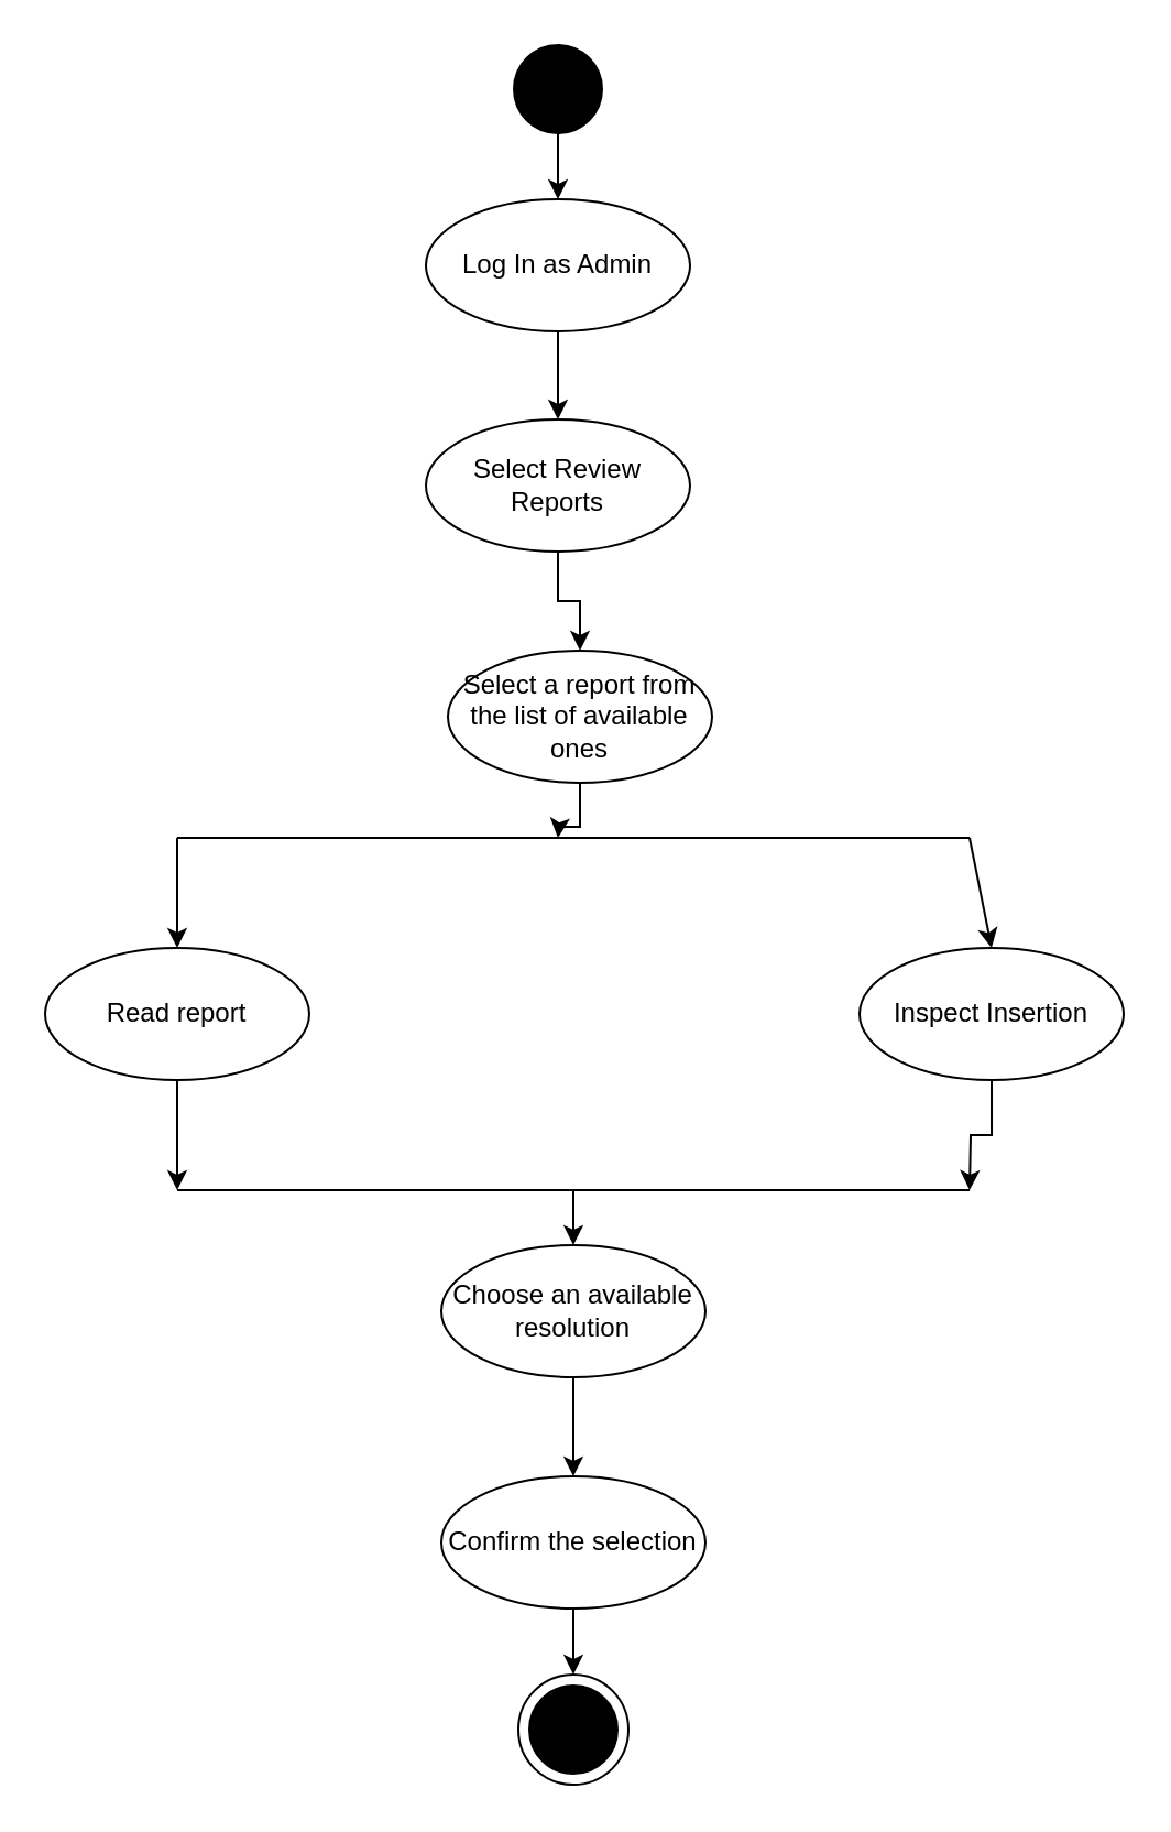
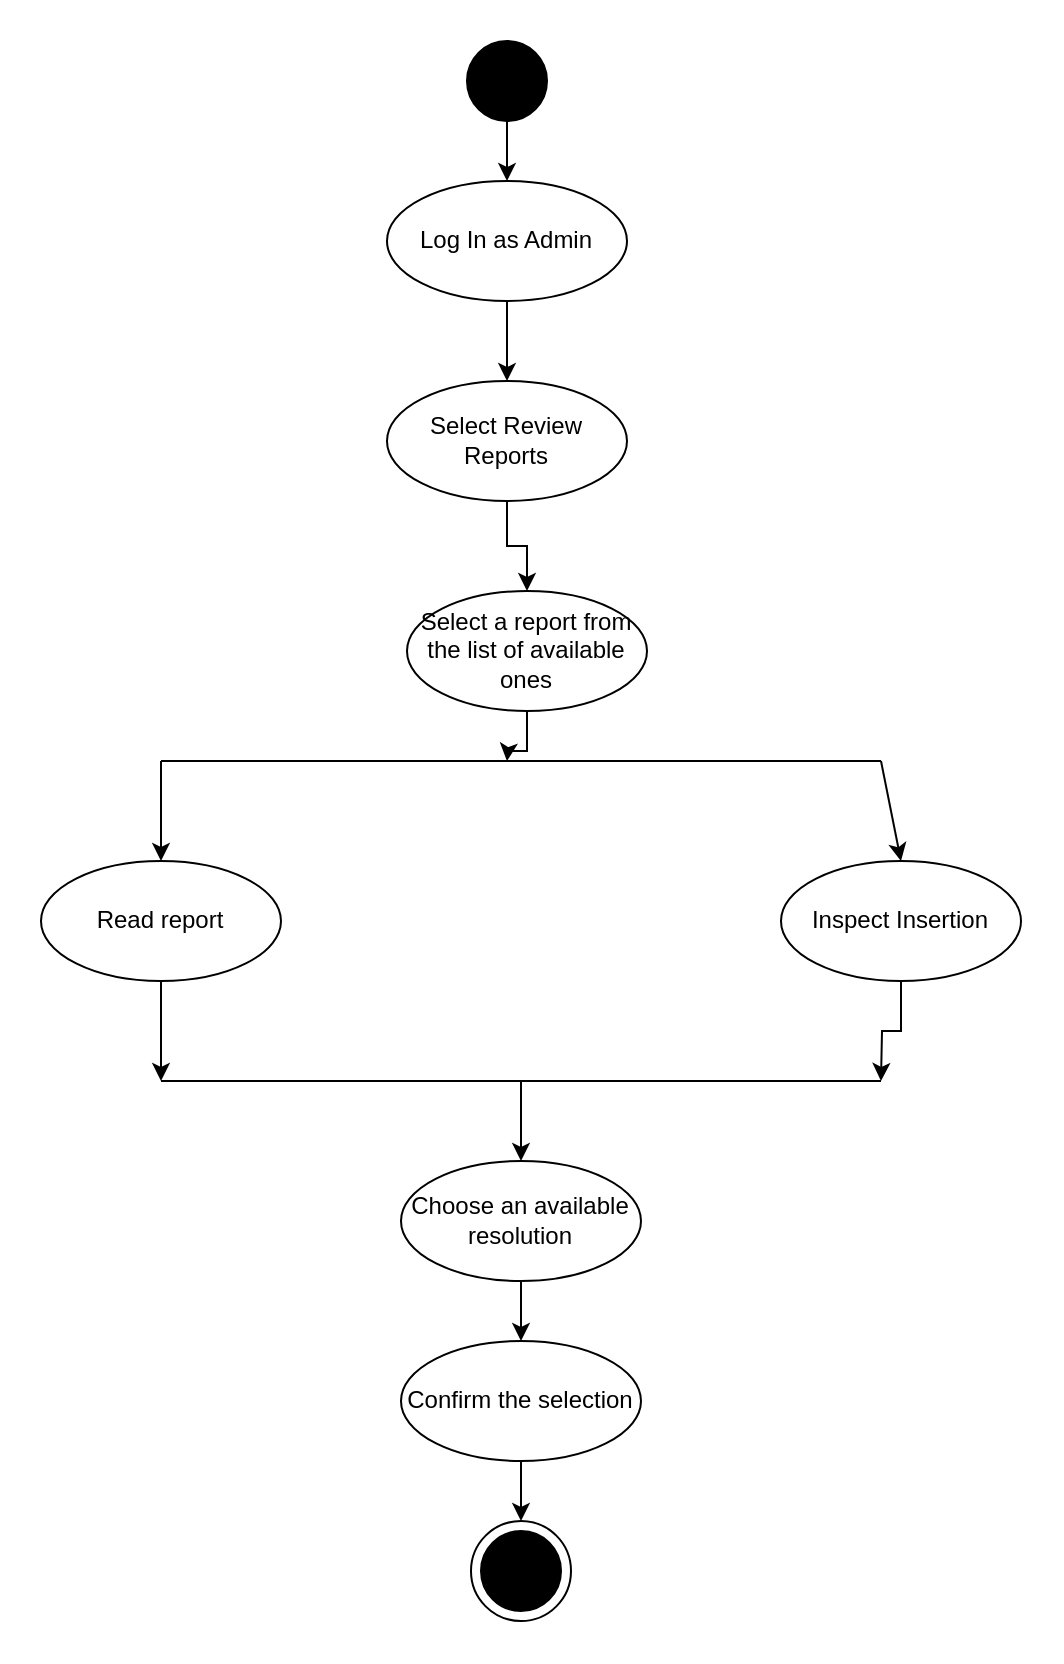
  <mxCell id="0" />
  <mxCell id="1" parent="0" />
  <mxCell id="2" style="edgeStyle=orthogonalEdgeStyle;rounded=0;orthogonalLoop=1;jettySize=auto;html=1;entryX=0.5;entryY=0;entryDx=0;entryDy=0;" edge="1" parent="1" source="3" target="5"><mxGeometry relative="1" as="geometry" /></mxCell>
  <mxCell id="3" value="" style="ellipse;whiteSpace=wrap;html=1;aspect=fixed;fillColor=#000000;" vertex="1" parent="1"><mxGeometry x="233" width="40" height="40" as="geometry" y="20" /></mxCell>
  <mxCell id="4" style="edgeStyle=orthogonalEdgeStyle;rounded=0;orthogonalLoop=1;jettySize=auto;html=1;entryX=0.5;entryY=0;entryDx=0;entryDy=0;" edge="1" parent="1" source="5" target="7"><mxGeometry relative="1" as="geometry" /></mxCell>
  <mxCell id="5" value="Log In as Admin" style="ellipse;whiteSpace=wrap;html=1;fontFamily=Helvetica;fontSize=12;fontColor=#000000;align=center;strokeColor=#000000;fillColor=#FFFFFF;" vertex="1" parent="1"><mxGeometry x="193" y="90" width="120" height="60" as="geometry" /></mxCell>
  <mxCell id="6" style="edgeStyle=orthogonalEdgeStyle;rounded=0;orthogonalLoop=1;jettySize=auto;html=1;entryX=0.5;entryY=0;entryDx=0;entryDy=0;" edge="1" parent="1" source="7" target="9"><mxGeometry relative="1" as="geometry" /></mxCell>
  <mxCell id="7" value="Select Review Reports" style="ellipse;whiteSpace=wrap;html=1;fontFamily=Helvetica;fontSize=12;fontColor=#000000;align=center;strokeColor=#000000;fillColor=#FFFFFF;" vertex="1" parent="1"><mxGeometry x="193" y="190" width="120" height="60" as="geometry" /></mxCell>
  <mxCell id="8" style="edgeStyle=orthogonalEdgeStyle;rounded=0;orthogonalLoop=1;jettySize=auto;html=1;" edge="1" parent="1" source="9"><mxGeometry relative="1" as="geometry"><mxPoint x="253" y="380" as="targetPoint" /></mxGeometry></mxCell>
  <mxCell id="9" value="Select a report from the list of available ones" style="ellipse;whiteSpace=wrap;html=1;fontFamily=Helvetica;fontSize=12;fontColor=#000000;align=center;strokeColor=#000000;fillColor=#FFFFFF;" vertex="1" parent="1"><mxGeometry x="203" y="295" width="120" height="60" as="geometry" /></mxCell>
  <mxCell id="10" style="edgeStyle=orthogonalEdgeStyle;rounded=0;orthogonalLoop=1;jettySize=auto;html=1;" edge="1" parent="1" source="11"><mxGeometry relative="1" as="geometry"><mxPoint x="80" y="540" as="targetPoint" /></mxGeometry></mxCell>
  <mxCell id="11" value="Read report" style="ellipse;whiteSpace=wrap;html=1;fontFamily=Helvetica;fontSize=12;fontColor=#000000;align=center;strokeColor=#000000;fillColor=#FFFFFF;" vertex="1" parent="1"><mxGeometry x="20" y="430" width="120" height="60" as="geometry" /></mxCell>
  <mxCell id="12" value="" style="endArrow=none;html=1;" edge="1" parent="1"><mxGeometry width="50" height="50" relative="1" as="geometry"><mxPoint x="80" y="380" as="sourcePoint" /><mxPoint x="440" y="380" as="targetPoint" /></mxGeometry></mxCell>
  <mxCell id="13" style="edgeStyle=orthogonalEdgeStyle;rounded=0;orthogonalLoop=1;jettySize=auto;html=1;" edge="1" parent="1" source="14"><mxGeometry relative="1" as="geometry"><mxPoint x="440" y="540" as="targetPoint" /></mxGeometry></mxCell>
  <mxCell id="14" value="Inspect Insertion" style="ellipse;whiteSpace=wrap;html=1;fontFamily=Helvetica;fontSize=12;fontColor=#000000;align=center;strokeColor=#000000;fillColor=#FFFFFF;" vertex="1" parent="1"><mxGeometry x="390" y="430" width="120" height="60" as="geometry" /></mxCell>
  <mxCell id="15" value="" style="endArrow=none;html=1;" edge="1" parent="1"><mxGeometry width="50" height="50" relative="1" as="geometry"><mxPoint x="80" y="540" as="sourcePoint" /><mxPoint x="440" y="540" as="targetPoint" /></mxGeometry></mxCell>
  <mxCell id="16" value="" style="endArrow=classic;html=1;entryX=0.5;entryY=0;entryDx=0;entryDy=0;" edge="1" parent="1" target="11"><mxGeometry width="50" height="50" relative="1" as="geometry"><mxPoint x="80" y="380" as="sourcePoint" /><mxPoint x="70" y="560" as="targetPoint" /></mxGeometry></mxCell>
  <mxCell id="17" value="" style="endArrow=classic;html=1;entryX=0.5;entryY=0;entryDx=0;entryDy=0;" edge="1" parent="1" target="14"><mxGeometry width="50" height="50" relative="1" as="geometry"><mxPoint x="440" y="380" as="sourcePoint" /><mxPoint x="70" y="570" as="targetPoint" /></mxGeometry></mxCell>
  <mxCell id="18" value="" style="endArrow=classic;html=1;entryX=0.5;entryY=0;entryDx=0;entryDy=0;" edge="1" parent="1" target="20"><mxGeometry width="50" height="50" relative="1" as="geometry"><mxPoint x="260" y="540" as="sourcePoint" /><mxPoint x="260" y="580" as="targetPoint" /></mxGeometry></mxCell>
  <mxCell id="19" style="edgeStyle=orthogonalEdgeStyle;rounded=0;orthogonalLoop=1;jettySize=auto;html=1;entryX=0.5;entryY=0;entryDx=0;entryDy=0;" edge="1" parent="1" source="20" target="22"><mxGeometry relative="1" as="geometry" /></mxCell>
- <mxCell id="20" value="Choose an available resolution" style="ellipse;whiteSpace=wrap;html=1;fontFamily=Helvetica;fontSize=12;fontColor=#000000;align=center;strokeColor=#000000;fillColor=#FFFFFF;" vertex="1" parent="1"><mxGeometry x="200" y="565" width="120" height="60" as="geometry" /></mxCell>
+ <mxCell id="20" value="Choose an available resolution" style="ellipse;whiteSpace=wrap;html=1;fontFamily=Helvetica;fontSize=12;fontColor=#000000;align=center;strokeColor=#000000;fillColor=#FFFFFF;" vertex="1" parent="1"><mxGeometry x="200" y="580" width="120" height="60" as="geometry" /></mxCell>
  <mxCell id="21" style="edgeStyle=orthogonalEdgeStyle;rounded=0;orthogonalLoop=1;jettySize=auto;html=1;entryX=0.5;entryY=0;entryDx=0;entryDy=0;" edge="1" parent="1" source="22" target="24"><mxGeometry relative="1" as="geometry" /></mxCell>
  <mxCell id="22" value="Confirm the selection" style="ellipse;whiteSpace=wrap;html=1;fontFamily=Helvetica;fontSize=12;fontColor=#000000;align=center;strokeColor=#000000;fillColor=#FFFFFF;" vertex="1" parent="1"><mxGeometry x="200" y="670" width="120" height="60" as="geometry" /></mxCell>
  <mxCell id="23" value="" style="ellipse;whiteSpace=wrap;html=1;aspect=fixed;fillColor=#000000;" vertex="1" parent="1"><mxGeometry x="240" y="765" width="40" height="40" as="geometry" /></mxCell>
  <mxCell id="24" value="" style="ellipse;whiteSpace=wrap;html=1;aspect=fixed;fillColor=none;" vertex="1" parent="1"><mxGeometry x="235" y="760" width="50" height="50" as="geometry" /></mxCell>
